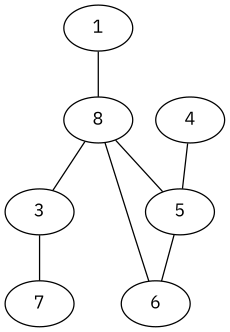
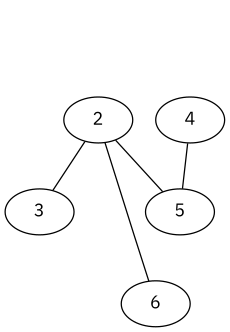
  strict graph {
    fontname="IBM Plex Sans"
    node [fontname="IBM Plex Sans"]
    edge [fontname="IBM Plex Sans"]
-   1
-   2 [label=8]
+   2
    3
-   7
    4
    5
    6
-   1 -- 2
    2 -- 3
    2 -- 5
    2 -- 6
-   3 -- 7
    4 -- 5
-   5 -- 6
  }
